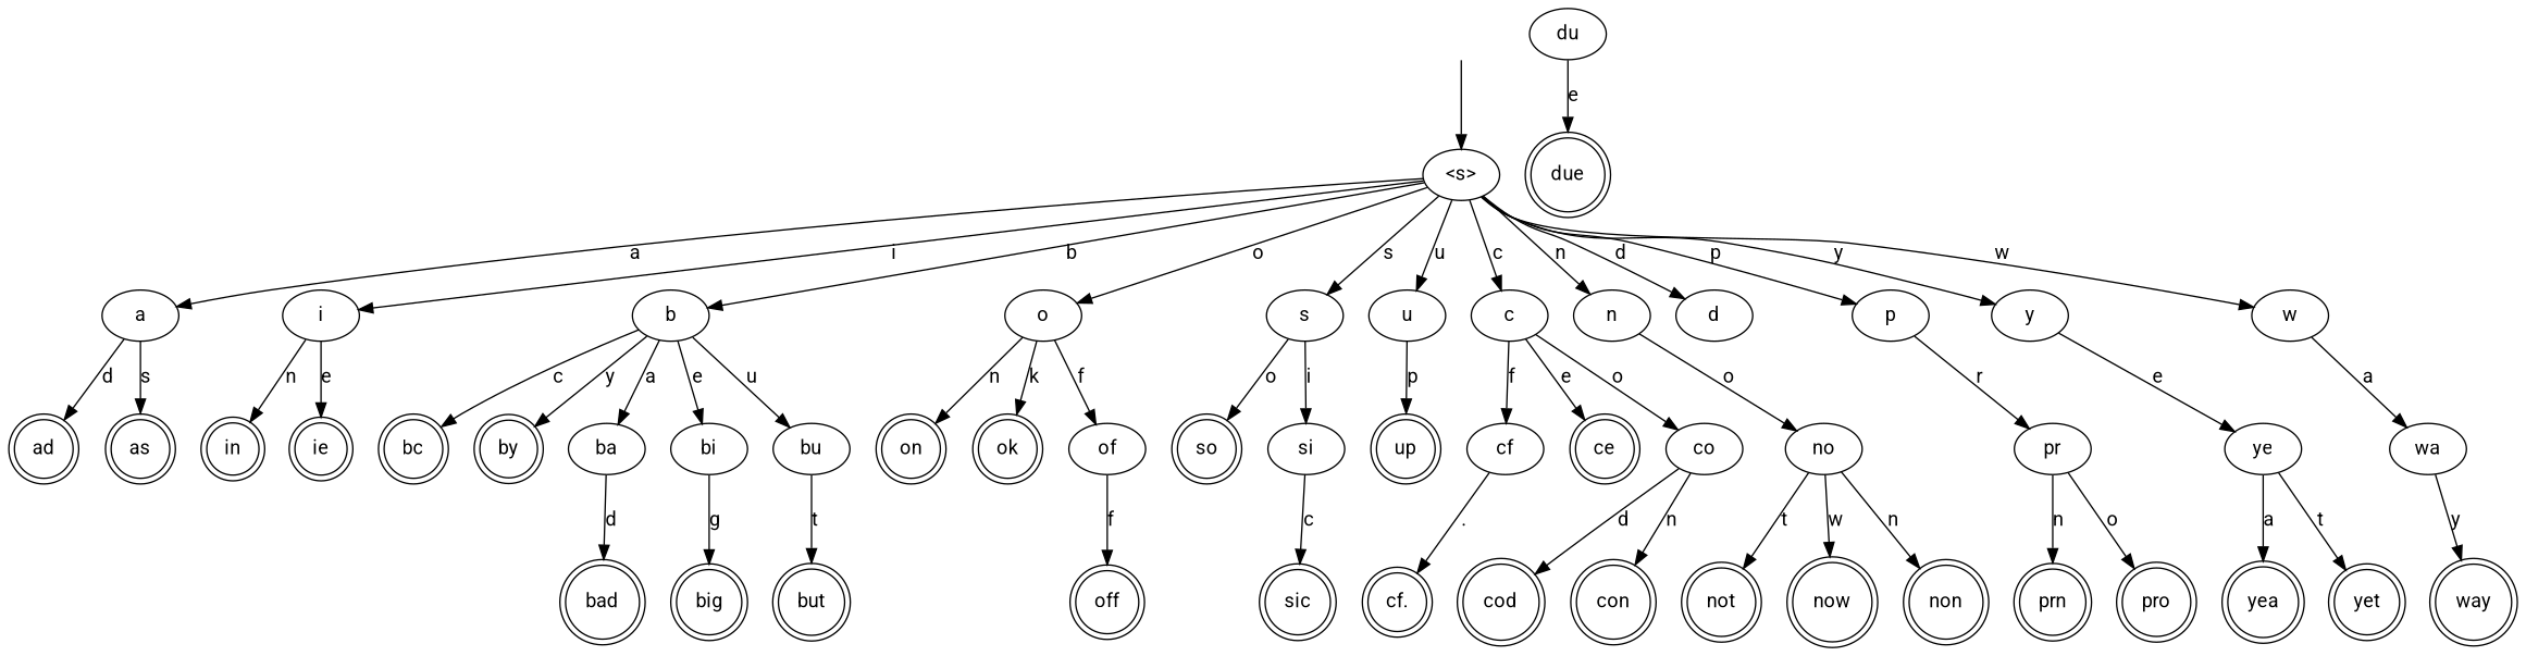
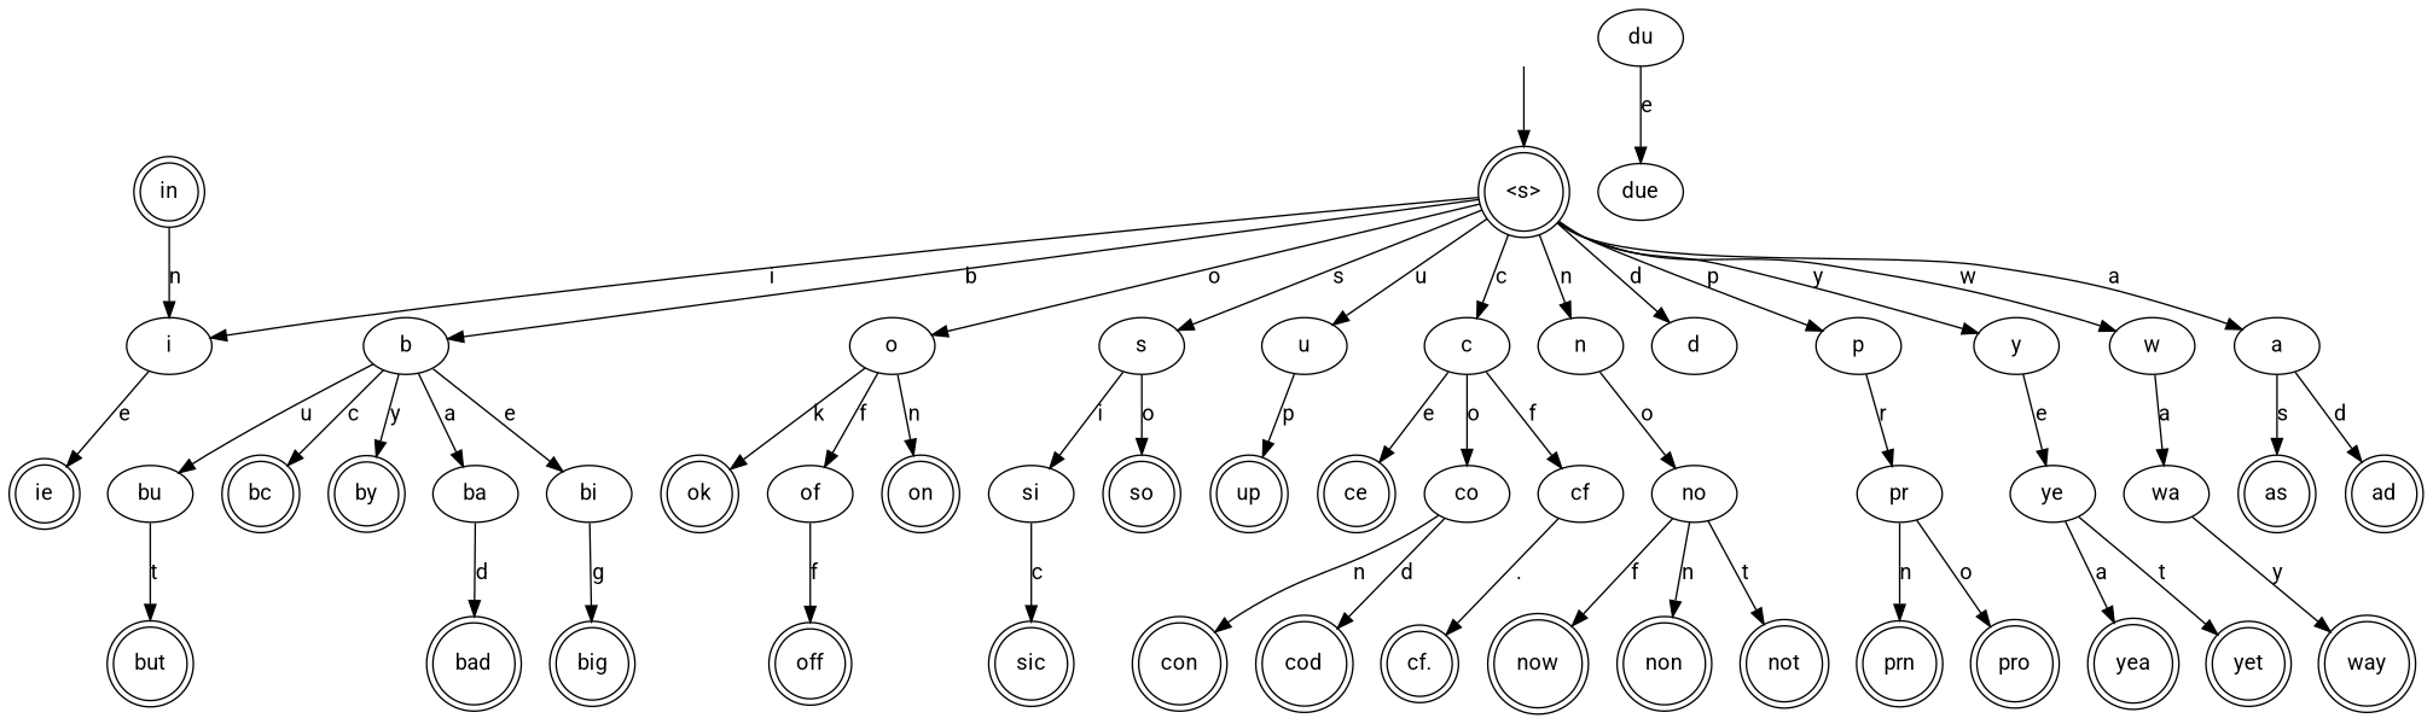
  digraph {
    fontname=Roboto
    node [fontname=Roboto shape=doublecircle]
    edge [fontname=Roboto]
    fake [style=invis shape=""]
-   "<s>" [root=true shape=""]
+   "<s>" [root=true]
    a [shape=""]
    i [shape=""]
    b [shape=""]
    o [shape=""]
    s [shape=""]
    u [shape=""]
    c [shape=""]
    n [shape=""]
    d [shape=""]
    p [shape=""]
    y [shape=""]
    w [shape=""]
    ad
    as
    in
    ie
    bc
    by
    ba [shape=""]
    bi [shape=""]
    bu [shape=""]
    on
    ok
    of [shape=""]
    so
    si [shape=""]
    up
    cf [shape=""]
    ce
    co [shape=""]
    no [shape=""]
    pr [shape=""]
    ye [shape=""]
    wa [shape=""]
    bad
    big
    but
    off
    sic
    "cf."
    cod
    con
    not
    now
    non
    du [shape=""]
-   due
+   due [shape=ellipse]
    prn
    pro
    yea
    yet
    way
    fake -> "<s>"
    "<s>" -> a [label=a]
    "<s>" -> i [label=i]
    "<s>" -> b [label=b]
    "<s>" -> o [label=o]
    "<s>" -> s [label=s]
    "<s>" -> u [label=u]
    "<s>" -> c [label=c]
    "<s>" -> n [label=n]
    "<s>" -> d [label=d]
    "<s>" -> p [label=p]
    "<s>" -> y [label=y]
    "<s>" -> w [label=w]
    a -> ad [label=d]
    a -> as [label=s]
-   i -> in [label=n]
+   in -> i [label=n]
    i -> ie [label=e]
    b -> bc [label=c]
    b -> by [label=y]
    b -> ba [label=a]
    b -> bi [label=e]
    b -> bu [label=u]
    o -> on [label=n]
    o -> ok [label=k]
    o -> of [label=f]
    s -> so [label=o]
    s -> si [label=i]
    u -> up [label=p]
    c -> cf [label=f]
    c -> ce [label=e]
    c -> co [label=o]
    n -> no [label=o]
    p -> pr [label=r]
    y -> ye [label=e]
    w -> wa [label=a]
    ba -> bad [label=d]
    bi -> big [label=g]
    bu -> but [label=t]
    of -> off [label=f]
    si -> sic [label=c]
    cf -> "cf." [label="."]
    co -> cod [label=d]
    co -> con [label=n]
    no -> not [label=t]
-   no -> now [label=w]
+   no -> now [label=f]
    no -> non [label=n]
    pr -> prn [label=n]
    pr -> pro [label=o]
    ye -> yea [label=a]
    ye -> yet [label=t]
    wa -> way [label=y]
    du -> due [label=e]
  }
